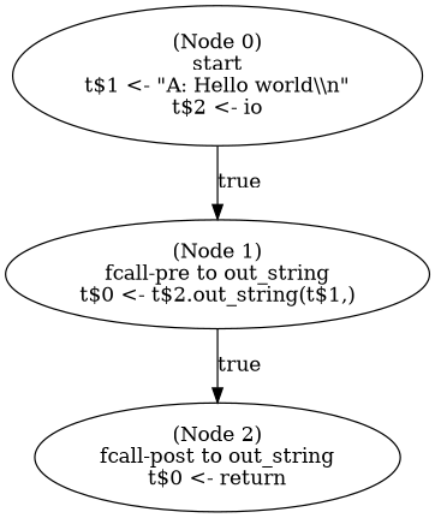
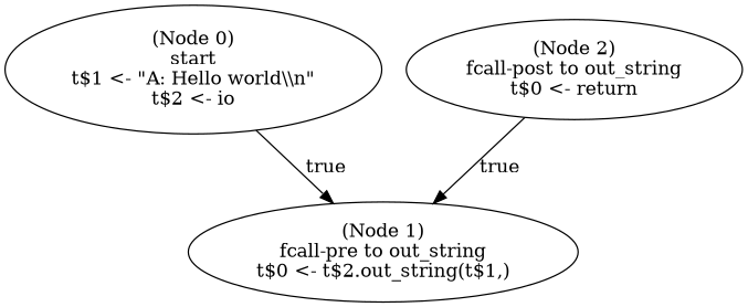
  digraph {
    n1 [label="(Node 0)\nstart\nt$1 <- \"A: Hello world\\\\n\"\nt$2 <- io\n"]
    n2 [label="(Node 1)\nfcall-pre to out_string\nt$0 <- t$2.out_string(t$1,)\n"]
    n3 [label="(Node 2)\nfcall-post to out_string\nt$0 <- return\n"]
    n1 -> n2 [label=true]
-   n2 -> n3 [label=true]
+   n3 -> n2 [label=true]
  }
